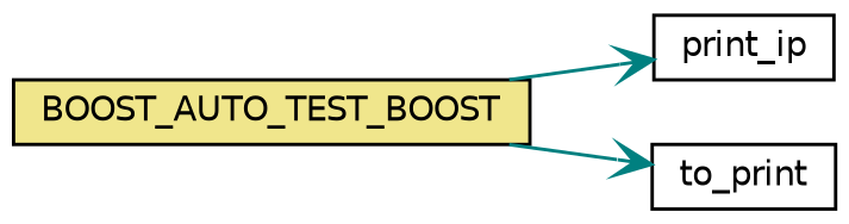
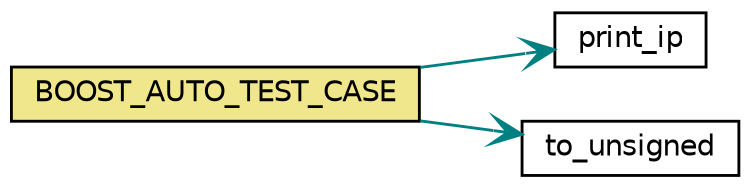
  digraph {
    rankdir=LR
    node [color=black fillcolor=white fontname=Helvetica fontsize=10 shape=record style=filled]
    edge [arrowhead=vee color=teal fontname=Helvetica fontsize=10 labelfontname=Helvetica labelfontsize=10 style=solid]
-   n1 [fillcolor=khaki fontcolor=black height=0.2 label=BOOST_AUTO_TEST_BOOST width=0.4]
+   n1 [fillcolor=khaki fontcolor=black height=0.2 label=BOOST_AUTO_TEST_CASE width=0.4]
    n2 [height=0.2 label=print_ip width=0.4]
-   n3 [height=0.2 label=to_print width=0.4]
+   n3 [height=0.2 label=to_unsigned width=0.4]
    n1 -> n2
    n1 -> n3
  }
